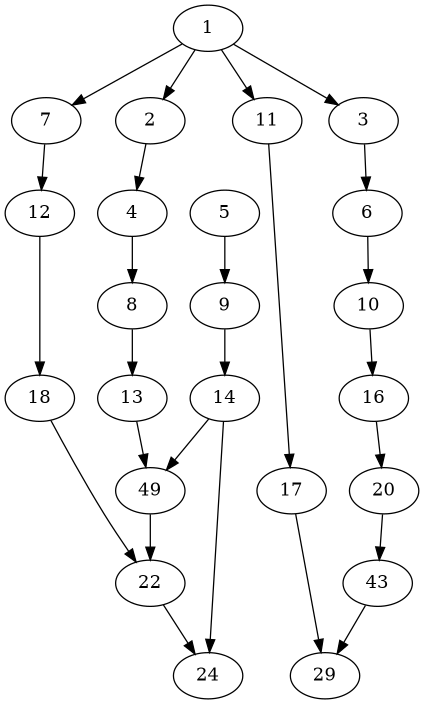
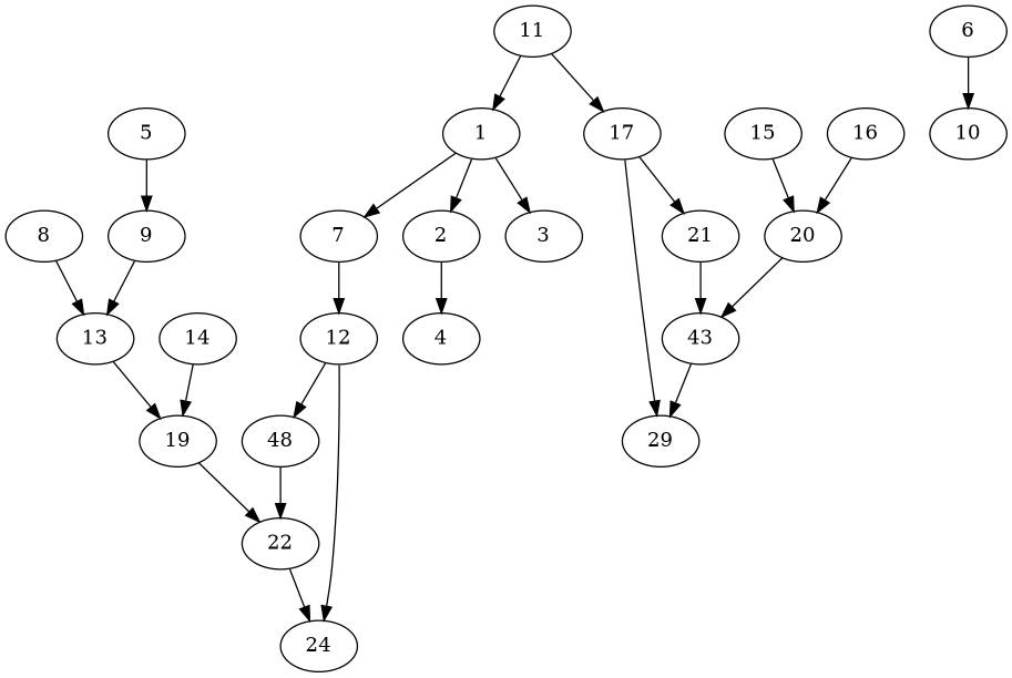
  strict digraph {
    1
    2
    3
    7
    11
    4
    6
    12
    17
    8
    10
-   18
+   18 [label=48]
    24
+   21
    n15 [label=29]
    13
    16
-   19 [label=49]
+   19
    5
    9
    14
+   15
    20
    22
    n25 [label=43]
    1 -> 2
    1 -> 3
    1 -> 7
-   1 -> 11
+   11 -> 1
    2 -> 4
-   3 -> 6
    7 -> 12
    11 -> 17
-   4 -> 8
    6 -> 10
    12 -> 18
-   14 -> 24
+   12 -> 24
+   17 -> 21
    17 -> n15
    8 -> 13
-   10 -> 16
    18 -> 22
+   21 -> n25
    13 -> 19
    16 -> 20
    19 -> 22
    5 -> 9
-   9 -> 14
+   9 -> 13
    14 -> 19
+   15 -> 20
    20 -> n25
    22 -> 24
    n25 -> n15
  }
